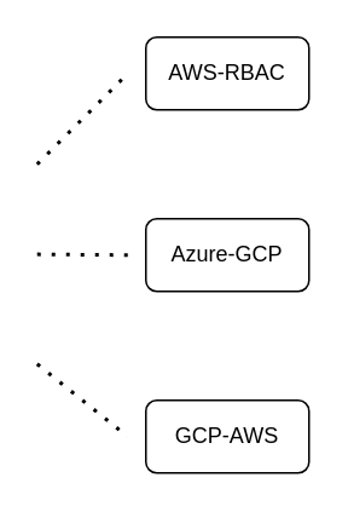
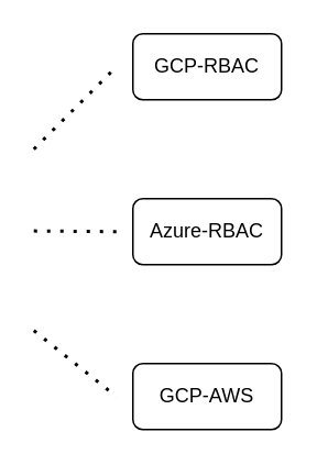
  <mxCell id="0" />
  <mxCell id="1" parent="0" />
- <mxCell id="2" value="AWS-RBAC" style="rounded=1;whiteSpace=wrap;html=1;" vertex="1" parent="1"><mxGeometry x="80" y="20" width="90" height="40" as="geometry" /></mxCell>
- <mxCell id="3" value="Azure-GCP" style="rounded=1;whiteSpace=wrap;html=1;" vertex="1" parent="1"><mxGeometry x="80" y="120" width="90" height="40" as="geometry" /></mxCell>
+ <mxCell id="2" value="GCP-RBAC" style="rounded=1;whiteSpace=wrap;html=1;" vertex="1" parent="1"><mxGeometry x="80" y="20" width="90" height="40" as="geometry" /></mxCell>
+ <mxCell id="3" value="Azure-RBAC" style="rounded=1;whiteSpace=wrap;html=1;" vertex="1" parent="1"><mxGeometry x="80" y="120" width="90" height="40" as="geometry" /></mxCell>
  <mxCell id="4" value="GCP-AWS" style="rounded=1;whiteSpace=wrap;html=1;" vertex="1" parent="1"><mxGeometry x="80" y="220" width="90" height="40" as="geometry" /></mxCell>
  <mxCell id="5" value="" style="endArrow=none;dashed=1;html=1;dashPattern=1 3;strokeWidth=2;rounded=0;" edge="1" parent="1"><mxGeometry width="50" height="50" relative="1" as="geometry"><mxPoint x="20" y="90" as="sourcePoint" /><mxPoint x="70" y="40" as="targetPoint" /></mxGeometry></mxCell>
  <mxCell id="6" value="" style="endArrow=none;dashed=1;html=1;dashPattern=1 3;strokeWidth=2;rounded=0;" edge="1" parent="1"><mxGeometry width="50" height="50" relative="1" as="geometry"><mxPoint x="20" y="139.57" as="sourcePoint" /><mxPoint x="70" y="140" as="targetPoint" /></mxGeometry></mxCell>
  <mxCell id="7" value="" style="endArrow=none;dashed=1;html=1;dashPattern=1 3;strokeWidth=2;rounded=0;" edge="1" parent="1"><mxGeometry width="50" height="50" relative="1" as="geometry"><mxPoint x="20" y="200" as="sourcePoint" /><mxPoint x="70" y="240" as="targetPoint" /></mxGeometry></mxCell>
